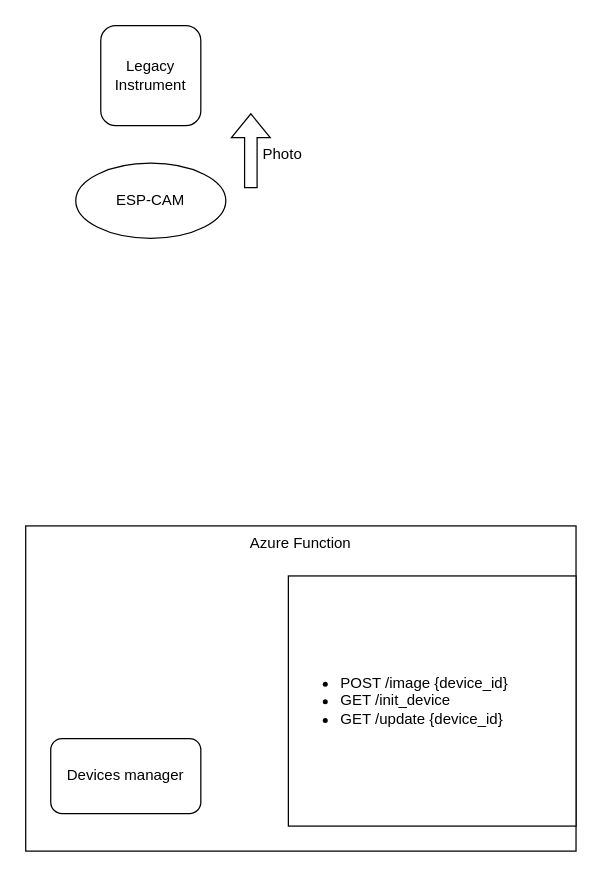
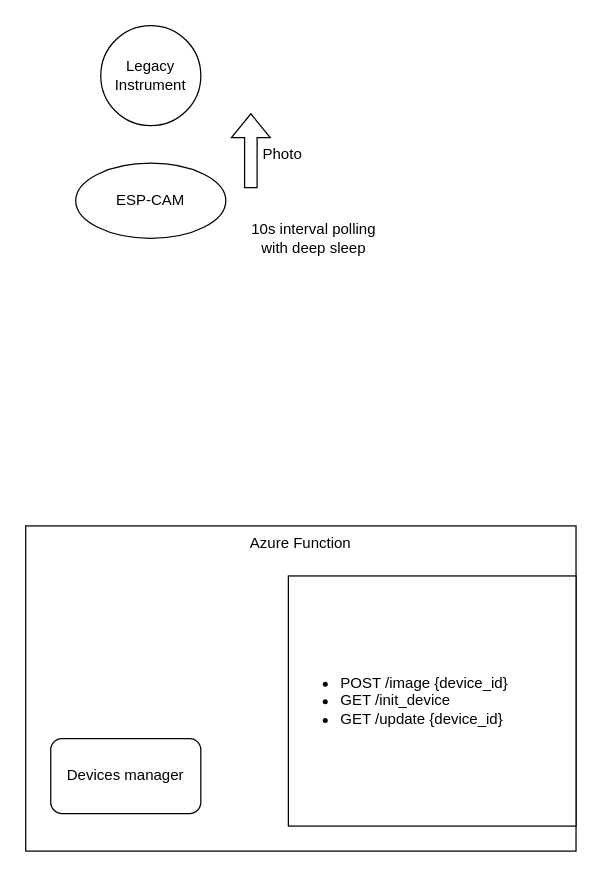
  <mxCell id="0" />
  <mxCell id="1" parent="0" />
  <mxCell id="2" value="Azure Function" style="rounded=0;whiteSpace=wrap;html=1;verticalAlign=top;" vertex="1" parent="1"><mxGeometry y="420" width="440" height="260" as="geometry" x="20" /></mxCell>
  <mxCell id="3" value="ESP-CAM" style="ellipse;whiteSpace=wrap;html=1;" vertex="1" parent="1"><mxGeometry x="60" y="130" width="120" height="60" as="geometry" /></mxCell>
- <mxCell id="4" value="Legacy Instrument" style="whiteSpace=wrap;html=1;aspect=fixed;rounded=1;" vertex="1" parent="1"><mxGeometry x="80" y="20" width="80" height="80" as="geometry" /></mxCell>
+ <mxCell id="4" value="Legacy Instrument" style="ellipse;whiteSpace=wrap;html=1;aspect=fixed;" vertex="1" parent="1"><mxGeometry x="80" y="20" width="80" height="80" as="geometry" /></mxCell>
  <mxCell id="5" value="" style="shape=flexArrow;endArrow=classic;html=1;rounded=0;" edge="1" parent="1"><mxGeometry width="50" height="50" relative="1" as="geometry"><mxPoint x="200" y="150" as="sourcePoint" /><mxPoint x="200" y="90" as="targetPoint" /></mxGeometry></mxCell>
  <mxCell id="6" value="Photo" style="text;html=1;align=center;verticalAlign=middle;resizable=0;points=[];autosize=1;strokeColor=none;fillColor=none;" vertex="1" parent="1"><mxGeometry x="200" y="108" width="50" height="30" as="geometry" /></mxCell>
+ <mxCell id="7" value="10s interval polling&lt;br&gt;with deep sleep" style="text;html=1;align=center;verticalAlign=middle;resizable=0;points=[];autosize=1;strokeColor=none;fillColor=none;" vertex="1" parent="1"><mxGeometry x="190" y="170" width="120" height="40" as="geometry" /></mxCell>
  <mxCell id="8" value="Devices manager" style="rounded=1;whiteSpace=wrap;html=1;" vertex="1" parent="1"><mxGeometry x="40" y="590" width="120" height="60" as="geometry" /></mxCell>
  <mxCell id="9" value="&lt;ul&gt;&lt;li&gt;POST /image {device_id}&lt;/li&gt;&lt;li&gt;GET /init_device&lt;/li&gt;&lt;li&gt;GET /update {device_id}&lt;/li&gt;&lt;/ul&gt;" style="rounded=0;whiteSpace=wrap;html=1;align=left;" vertex="1" parent="1"><mxGeometry x="230" y="460" width="230" height="200" as="geometry" /></mxCell>
